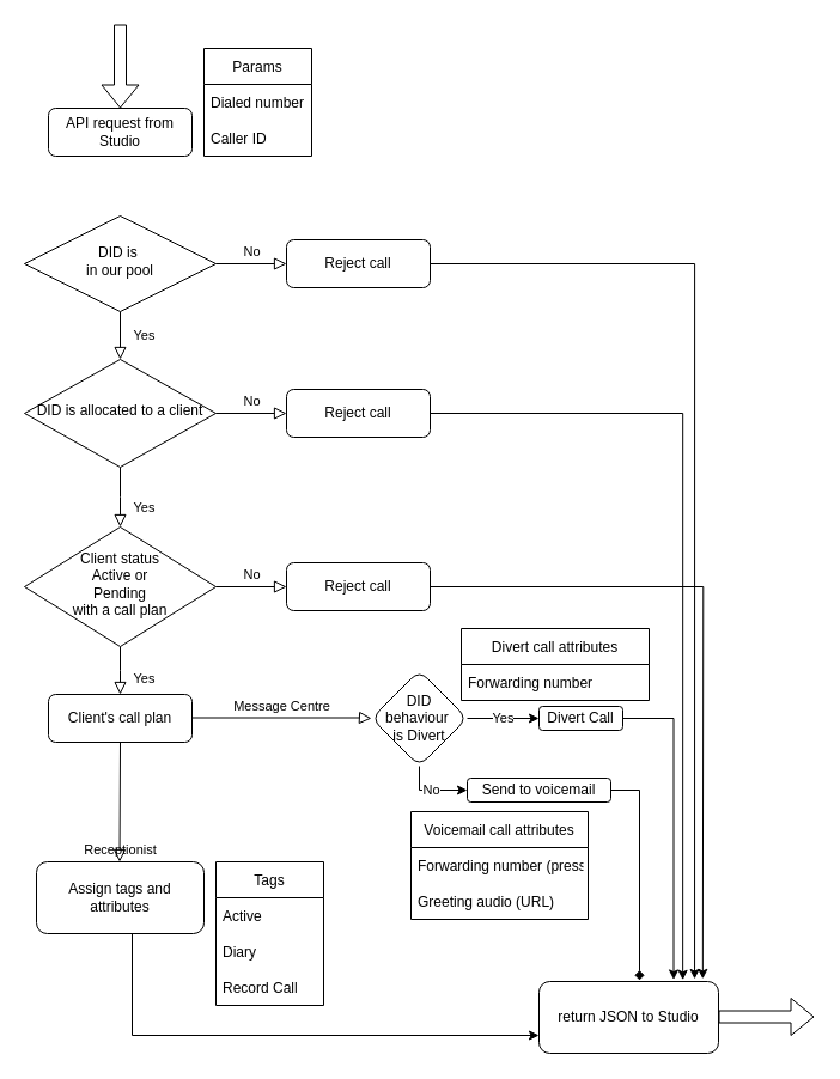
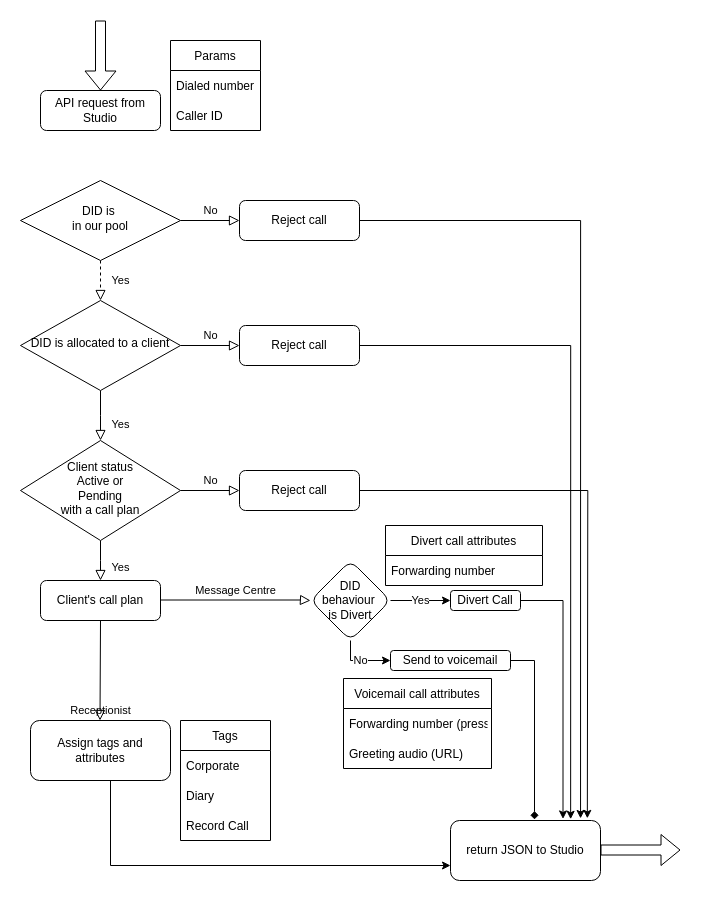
  <mxCell id="0" />
  <mxCell id="1" parent="0" />
  <mxCell id="2" value="API request from Studio" style="rounded=1;whiteSpace=wrap;html=1;fontSize=12;glass=0;strokeWidth=1;shadow=0;" parent="1" vertex="1"><mxGeometry x="40" y="90" width="120" height="40" as="geometry" /></mxCell>
- <mxCell id="3" value="Yes" style="rounded=0;html=1;jettySize=auto;orthogonalLoop=1;fontSize=11;endArrow=block;endFill=0;endSize=8;strokeWidth=1;shadow=0;labelBackgroundColor=none;edgeStyle=orthogonalEdgeStyle;" parent="1" source="5" target="10" edge="1"><mxGeometry y="20" relative="1" as="geometry"><mxPoint as="offset" /></mxGeometry></mxCell>
+ <mxCell id="3" value="Yes" style="rounded=0;html=1;jettySize=auto;orthogonalLoop=1;fontSize=11;endArrow=block;endFill=0;endSize=8;strokeWidth=1;shadow=0;labelBackgroundColor=none;edgeStyle=orthogonalEdgeStyle;dashed=1;" parent="1" source="5" target="10" edge="1"><mxGeometry y="20" relative="1" as="geometry"><mxPoint as="offset" /></mxGeometry></mxCell>
  <mxCell id="4" value="No" style="edgeStyle=orthogonalEdgeStyle;rounded=0;html=1;jettySize=auto;orthogonalLoop=1;fontSize=11;endArrow=block;endFill=0;endSize=8;strokeWidth=1;shadow=0;labelBackgroundColor=none;" parent="1" source="5" target="7" edge="1"><mxGeometry y="10" relative="1" as="geometry"><mxPoint as="offset" /></mxGeometry></mxCell>
  <mxCell id="5" value="DID is&amp;nbsp;&lt;br&gt;in our pool" style="rhombus;whiteSpace=wrap;html=1;shadow=0;fontFamily=Helvetica;fontSize=12;align=center;strokeWidth=1;spacing=6;spacingTop=-4;" parent="1" vertex="1"><mxGeometry x="20" y="180" width="160" height="80" as="geometry" /></mxCell>
  <mxCell id="6" style="edgeStyle=orthogonalEdgeStyle;rounded=0;orthogonalLoop=1;jettySize=auto;html=1;entryX=0.867;entryY=-0.034;entryDx=0;entryDy=0;entryPerimeter=0;" parent="1" source="7" target="36" edge="1"><mxGeometry relative="1" as="geometry"><mxPoint x="580" y="820" as="targetPoint" /></mxGeometry></mxCell>
  <mxCell id="7" value="Reject call" style="rounded=1;whiteSpace=wrap;html=1;fontSize=12;glass=0;strokeWidth=1;shadow=0;" parent="1" vertex="1"><mxGeometry x="239" y="200" width="120" height="40" as="geometry" /></mxCell>
  <mxCell id="8" value="Yes" style="rounded=0;html=1;jettySize=auto;orthogonalLoop=1;fontSize=11;endArrow=block;endFill=0;endSize=8;strokeWidth=1;shadow=0;labelBackgroundColor=none;edgeStyle=orthogonalEdgeStyle;" parent="1" source="10" edge="1"><mxGeometry x="0.333" y="20" relative="1" as="geometry"><mxPoint as="offset" /><mxPoint x="100" y="440" as="targetPoint" /></mxGeometry></mxCell>
  <mxCell id="9" value="No" style="edgeStyle=orthogonalEdgeStyle;rounded=0;html=1;jettySize=auto;orthogonalLoop=1;fontSize=11;endArrow=block;endFill=0;endSize=8;strokeWidth=1;shadow=0;labelBackgroundColor=none;" parent="1" source="10" target="12" edge="1"><mxGeometry y="10" relative="1" as="geometry"><mxPoint as="offset" /></mxGeometry></mxCell>
  <mxCell id="10" value="DID is allocated to a client" style="rhombus;whiteSpace=wrap;html=1;shadow=0;fontFamily=Helvetica;fontSize=12;align=center;strokeWidth=1;spacing=6;spacingTop=-4;" parent="1" vertex="1"><mxGeometry x="20" y="300" width="160" height="90" as="geometry" /></mxCell>
  <mxCell id="11" style="edgeStyle=orthogonalEdgeStyle;rounded=0;orthogonalLoop=1;jettySize=auto;html=1;entryX=0.801;entryY=-0.021;entryDx=0;entryDy=0;entryPerimeter=0;" parent="1" source="12" target="36" edge="1"><mxGeometry relative="1" as="geometry"><Array as="points"><mxPoint x="570" y="345" /></Array></mxGeometry></mxCell>
  <mxCell id="12" value="Reject call" style="rounded=1;whiteSpace=wrap;html=1;fontSize=12;glass=0;strokeWidth=1;shadow=0;" parent="1" vertex="1"><mxGeometry x="239" y="325" width="120" height="40" as="geometry" /></mxCell>
  <mxCell id="13" value="Yes" style="rounded=0;html=1;jettySize=auto;orthogonalLoop=1;fontSize=11;endArrow=block;endFill=0;endSize=8;strokeWidth=1;shadow=0;labelBackgroundColor=none;edgeStyle=orthogonalEdgeStyle;" parent="1" source="15" edge="1"><mxGeometry x="0.333" y="20" relative="1" as="geometry"><mxPoint as="offset" /><mxPoint x="100" y="580" as="targetPoint" /></mxGeometry></mxCell>
  <mxCell id="14" value="No" style="edgeStyle=orthogonalEdgeStyle;rounded=0;html=1;jettySize=auto;orthogonalLoop=1;fontSize=11;endArrow=block;endFill=0;endSize=8;strokeWidth=1;shadow=0;labelBackgroundColor=none;entryX=0;entryY=0.5;entryDx=0;entryDy=0;" parent="1" source="15" target="17" edge="1"><mxGeometry y="10" relative="1" as="geometry"><mxPoint as="offset" /><mxPoint x="200" y="490" as="targetPoint" /></mxGeometry></mxCell>
  <mxCell id="15" value="Client status&lt;br&gt;Active or&lt;br&gt;Pending&lt;br&gt;with a call plan" style="rhombus;whiteSpace=wrap;html=1;shadow=0;fontFamily=Helvetica;fontSize=12;align=center;strokeWidth=1;spacing=6;spacingTop=-4;" parent="1" vertex="1"><mxGeometry x="20" y="440" width="160" height="100" as="geometry" /></mxCell>
  <mxCell id="16" style="edgeStyle=orthogonalEdgeStyle;rounded=0;orthogonalLoop=1;jettySize=auto;html=1;" edge="1" parent="1" source="17"><mxGeometry relative="1" as="geometry"><mxPoint x="586.844" y="817.833" as="targetPoint" /></mxGeometry></mxCell>
  <mxCell id="17" value="Reject call" style="rounded=1;whiteSpace=wrap;html=1;fontSize=12;glass=0;strokeWidth=1;shadow=0;" parent="1" vertex="1"><mxGeometry x="239" y="470" width="120" height="40" as="geometry" /></mxCell>
  <mxCell id="18" value="Client's call plan" style="rounded=1;whiteSpace=wrap;html=1;fontSize=12;glass=0;strokeWidth=1;shadow=0;" parent="1" vertex="1"><mxGeometry x="40" y="580" width="120" height="40" as="geometry" /></mxCell>
  <mxCell id="19" value="Message Centre" style="edgeStyle=orthogonalEdgeStyle;rounded=0;html=1;jettySize=auto;orthogonalLoop=1;fontSize=11;endArrow=block;endFill=0;endSize=8;strokeWidth=1;shadow=0;labelBackgroundColor=none;" parent="1" edge="1"><mxGeometry y="10" relative="1" as="geometry"><mxPoint as="offset" /><mxPoint x="310" y="600" as="targetPoint" /><mxPoint x="160" y="599.5" as="sourcePoint" /><Array as="points"><mxPoint x="300" y="600" /></Array></mxGeometry></mxCell>
  <mxCell id="20" value="Receptionist" style="rounded=0;html=1;jettySize=auto;orthogonalLoop=1;fontSize=11;endArrow=block;endFill=0;endSize=8;strokeWidth=1;shadow=0;labelBackgroundColor=none;edgeStyle=orthogonalEdgeStyle;exitX=0.5;exitY=1;exitDx=0;exitDy=0;" parent="1" source="18" edge="1"><mxGeometry x="-0.005" y="-40" relative="1" as="geometry"><mxPoint x="40" y="40" as="offset" /><mxPoint x="99.5" y="720" as="targetPoint" /><mxPoint x="99.5" y="680" as="sourcePoint" /></mxGeometry></mxCell>
  <mxCell id="21" style="edgeStyle=orthogonalEdgeStyle;rounded=0;orthogonalLoop=1;jettySize=auto;html=1;entryX=0;entryY=0.75;entryDx=0;entryDy=0;" parent="1" source="22" target="36" edge="1"><mxGeometry relative="1" as="geometry"><Array as="points"><mxPoint x="110" y="865" /></Array></mxGeometry></mxCell>
  <mxCell id="22" value="Assign tags and attributes" style="rounded=1;whiteSpace=wrap;html=1;fontSize=12;glass=0;strokeWidth=1;shadow=0;" parent="1" vertex="1"><mxGeometry x="30" y="720" width="140" height="60" as="geometry" /></mxCell>
  <mxCell id="23" value="Yes" style="edgeStyle=orthogonalEdgeStyle;rounded=0;orthogonalLoop=1;jettySize=auto;html=1;" parent="1" source="25" target="27" edge="1"><mxGeometry relative="1" as="geometry" /></mxCell>
  <mxCell id="24" value="No" style="edgeStyle=orthogonalEdgeStyle;rounded=0;orthogonalLoop=1;jettySize=auto;html=1;entryX=0;entryY=0.5;entryDx=0;entryDy=0;" parent="1" source="25" target="29" edge="1"><mxGeometry relative="1" as="geometry"><mxPoint x="370" y="670" as="targetPoint" /></mxGeometry></mxCell>
  <mxCell id="25" value="DID behaviour&amp;nbsp;&lt;br&gt;is Divert" style="rhombus;whiteSpace=wrap;html=1;rounded=1;shadow=0;strokeWidth=1;glass=0;" parent="1" vertex="1"><mxGeometry x="310" y="560" width="80" height="80" as="geometry" /></mxCell>
  <mxCell id="26" style="edgeStyle=orthogonalEdgeStyle;rounded=0;orthogonalLoop=1;jettySize=auto;html=1;entryX=0.75;entryY=-0.026;entryDx=0;entryDy=0;entryPerimeter=0;" parent="1" source="27" target="36" edge="1"><mxGeometry relative="1" as="geometry"><mxPoint x="560" y="810" as="targetPoint" /><Array as="points"><mxPoint x="563" y="600" /></Array></mxGeometry></mxCell>
  <mxCell id="27" value="Divert Call" style="whiteSpace=wrap;html=1;rounded=1;shadow=0;strokeWidth=1;glass=0;" parent="1" vertex="1"><mxGeometry x="450" y="590" width="70" height="20" as="geometry" /></mxCell>
  <mxCell id="28" style="edgeStyle=orthogonalEdgeStyle;rounded=0;orthogonalLoop=1;jettySize=auto;html=1;entryX=0.56;entryY=-0.017;entryDx=0;entryDy=0;entryPerimeter=0;endArrow=diamond;" parent="1" source="29" target="36" edge="1"><mxGeometry relative="1" as="geometry"><Array as="points"><mxPoint x="534" y="660" /></Array></mxGeometry></mxCell>
  <mxCell id="29" value="Send to voicemail" style="whiteSpace=wrap;html=1;rounded=1;shadow=0;strokeWidth=1;glass=0;" parent="1" vertex="1"><mxGeometry x="390" y="650" width="120" height="20" as="geometry" /></mxCell>
  <mxCell id="30" value="Tags" style="swimlane;fontStyle=0;childLayout=stackLayout;horizontal=1;startSize=30;horizontalStack=0;resizeParent=1;resizeParentMax=0;resizeLast=0;collapsible=1;marginBottom=0;" parent="1" vertex="1"><mxGeometry x="180" y="720" width="90" height="120" as="geometry" /></mxCell>
- <mxCell id="31" value="Active" style="text;strokeColor=none;fillColor=none;align=left;verticalAlign=middle;spacingLeft=4;spacingRight=4;overflow=hidden;points=[[0,0.5],[1,0.5]];portConstraint=eastwest;rotatable=0;" parent="30" vertex="1"><mxGeometry y="30" width="90" height="30" as="geometry" /></mxCell>
+ <mxCell id="31" value="Corporate" style="text;strokeColor=none;fillColor=none;align=left;verticalAlign=middle;spacingLeft=4;spacingRight=4;overflow=hidden;points=[[0,0.5],[1,0.5]];portConstraint=eastwest;rotatable=0;" parent="30" vertex="1"><mxGeometry y="30" width="90" height="30" as="geometry" /></mxCell>
  <mxCell id="32" value="Diary" style="text;strokeColor=none;fillColor=none;align=left;verticalAlign=middle;spacingLeft=4;spacingRight=4;overflow=hidden;points=[[0,0.5],[1,0.5]];portConstraint=eastwest;rotatable=0;" parent="30" vertex="1"><mxGeometry y="60" width="90" height="30" as="geometry" /></mxCell>
  <mxCell id="33" value="Record Call" style="text;strokeColor=none;fillColor=none;align=left;verticalAlign=middle;spacingLeft=4;spacingRight=4;overflow=hidden;points=[[0,0.5],[1,0.5]];portConstraint=eastwest;rotatable=0;" parent="30" vertex="1"><mxGeometry y="90" width="90" height="30" as="geometry" /></mxCell>
  <mxCell id="34" value="Divert call attributes" style="swimlane;fontStyle=0;childLayout=stackLayout;horizontal=1;startSize=30;horizontalStack=0;resizeParent=1;resizeParentMax=0;resizeLast=0;collapsible=1;marginBottom=0;" parent="1" vertex="1"><mxGeometry x="385" y="525" width="157" height="60" as="geometry" /></mxCell>
  <mxCell id="35" value="Forwarding number" style="text;strokeColor=none;fillColor=none;align=left;verticalAlign=middle;spacingLeft=4;spacingRight=4;overflow=hidden;points=[[0,0.5],[1,0.5]];portConstraint=eastwest;rotatable=0;" parent="34" vertex="1"><mxGeometry y="30" width="157" height="30" as="geometry" /></mxCell>
  <mxCell id="36" value="&lt;span&gt;return JSON to Studio&lt;/span&gt;" style="rounded=1;whiteSpace=wrap;html=1;" parent="1" vertex="1"><mxGeometry x="450" y="820" width="150" height="60" as="geometry" /></mxCell>
  <mxCell id="37" value="" style="shape=flexArrow;endArrow=classic;html=1;rounded=0;" parent="1" edge="1"><mxGeometry width="50" height="50" relative="1" as="geometry"><mxPoint x="600" y="849.5" as="sourcePoint" /><mxPoint x="680" y="849.5" as="targetPoint" /></mxGeometry></mxCell>
  <mxCell id="38" value="Params" style="swimlane;fontStyle=0;childLayout=stackLayout;horizontal=1;startSize=30;horizontalStack=0;resizeParent=1;resizeParentMax=0;resizeLast=0;collapsible=1;marginBottom=0;" parent="1" vertex="1"><mxGeometry x="170" y="40" width="90" height="90" as="geometry"><mxRectangle x="290" y="30" width="70" height="30" as="alternateBounds" /></mxGeometry></mxCell>
  <mxCell id="39" value="Dialed number" style="text;strokeColor=none;fillColor=none;align=left;verticalAlign=middle;spacingLeft=4;spacingRight=4;overflow=hidden;points=[[0,0.5],[1,0.5]];portConstraint=eastwest;rotatable=0;" parent="38" vertex="1"><mxGeometry y="30" width="90" height="30" as="geometry" /></mxCell>
  <mxCell id="40" value="Caller ID" style="text;strokeColor=none;fillColor=none;align=left;verticalAlign=middle;spacingLeft=4;spacingRight=4;overflow=hidden;points=[[0,0.5],[1,0.5]];portConstraint=eastwest;rotatable=0;" parent="38" vertex="1"><mxGeometry y="60" width="90" height="30" as="geometry" /></mxCell>
  <mxCell id="41" value="" style="shape=flexArrow;endArrow=classic;html=1;rounded=0;entryX=0.5;entryY=0;entryDx=0;entryDy=0;" parent="1" target="2" edge="1"><mxGeometry width="50" height="50" relative="1" as="geometry"><mxPoint x="100" y="20" as="sourcePoint" /><mxPoint x="100" as="targetPoint" y="10" /></mxGeometry></mxCell>
  <mxCell id="42" value="Voicemail call attributes" style="swimlane;fontStyle=0;childLayout=stackLayout;horizontal=1;startSize=30;horizontalStack=0;resizeParent=1;resizeParentMax=0;resizeLast=0;collapsible=1;marginBottom=0;" vertex="1" parent="1"><mxGeometry x="343" y="678" width="148" height="90" as="geometry" /></mxCell>
  <mxCell id="43" value="Forwarding number (press-1, optional)" style="text;strokeColor=none;fillColor=none;align=left;verticalAlign=middle;spacingLeft=4;spacingRight=4;overflow=hidden;points=[[0,0.5],[1,0.5]];portConstraint=eastwest;rotatable=0;" vertex="1" parent="42"><mxGeometry y="30" width="148" height="30" as="geometry" /></mxCell>
  <mxCell id="44" value="Greeting audio (URL)" style="text;strokeColor=none;fillColor=none;align=left;verticalAlign=middle;spacingLeft=4;spacingRight=4;overflow=hidden;points=[[0,0.5],[1,0.5]];portConstraint=eastwest;rotatable=0;" vertex="1" parent="42"><mxGeometry y="60" width="148" height="30" as="geometry" /></mxCell>
